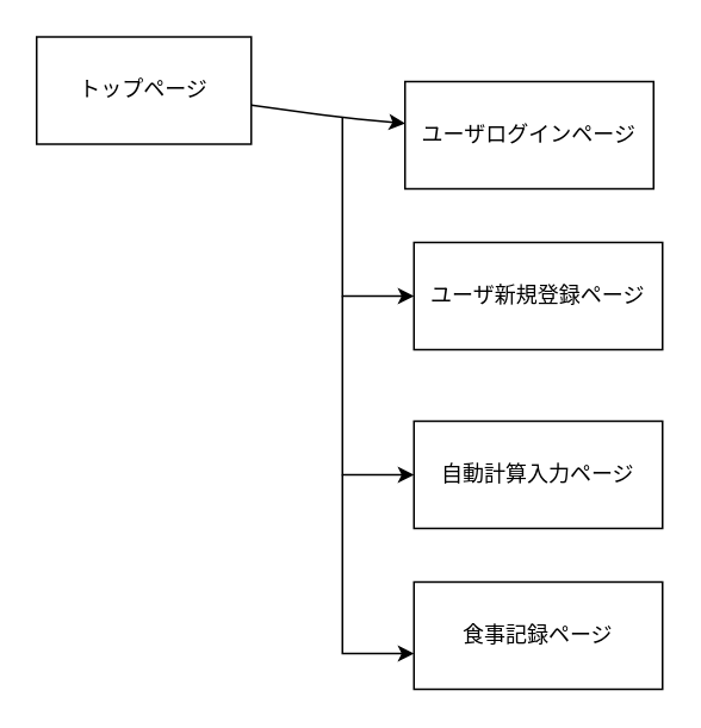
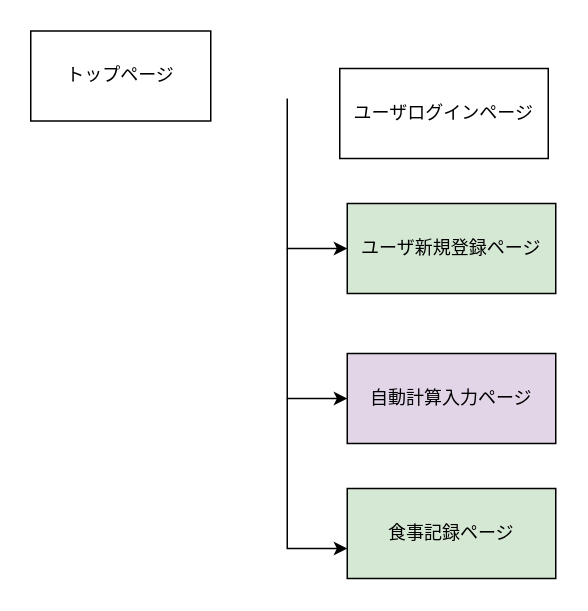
  <mxCell id="0" />
  <mxCell id="1" parent="0" />
- <mxCell id="2" style="edgeStyle=none;html=1;" edge="1" parent="1" source="3" target="4"><mxGeometry relative="1" as="geometry"><mxPoint x="240" y="65" as="targetPoint" /><Array as="points"><mxPoint x="190" y="65" /></Array></mxGeometry></mxCell>
  <mxCell id="3" value="トップページ" style="rounded=0;whiteSpace=wrap;html=1;" vertex="1" parent="1"><mxGeometry x="20" y="20" width="120" height="60" as="geometry" /></mxCell>
  <mxCell id="4" value="ユーザログインページ" style="rounded=0;whiteSpace=wrap;html=1;" vertex="1" parent="1"><mxGeometry x="226" y="45" width="139" height="60" as="geometry" /></mxCell>
- <mxCell id="5" value="ユーザ新規登録ページ" style="rounded=0;whiteSpace=wrap;html=1;" vertex="1" parent="1"><mxGeometry x="231" y="135" width="139" height="60" as="geometry" /></mxCell>
- <mxCell id="6" value="自動計算入力ページ" style="rounded=0;whiteSpace=wrap;html=1;" vertex="1" parent="1"><mxGeometry x="231" y="235" width="139" height="60" as="geometry" /></mxCell>
- <mxCell id="7" value="食事記録ページ" style="rounded=0;whiteSpace=wrap;html=1;" vertex="1" parent="1"><mxGeometry x="231" y="325" width="139" height="60" as="geometry" /></mxCell>
+ <mxCell id="5" value="ユーザ新規登録ページ" style="rounded=0;whiteSpace=wrap;html=1;fillColor=#d5e8d4;" vertex="1" parent="1"><mxGeometry x="231" y="135" width="139" height="60" as="geometry" /></mxCell>
+ <mxCell id="6" value="自動計算入力ページ" style="rounded=0;whiteSpace=wrap;html=1;fillColor=#e1d5e7;" vertex="1" parent="1"><mxGeometry x="231" y="235" width="139" height="60" as="geometry" /></mxCell>
+ <mxCell id="7" value="食事記録ページ" style="rounded=0;whiteSpace=wrap;html=1;fillColor=#d5e8d4;" vertex="1" parent="1"><mxGeometry x="231" y="325" width="139" height="60" as="geometry" /></mxCell>
  <mxCell id="8" value="" style="endArrow=classic;html=1;rounded=0;edgeStyle=orthogonalEdgeStyle;" edge="1" parent="1"><mxGeometry width="50" height="50" relative="1" as="geometry"><mxPoint x="191" y="65" as="sourcePoint" /><mxPoint x="231" y="165" as="targetPoint" /><Array as="points"><mxPoint x="191" y="165" /></Array></mxGeometry></mxCell>
  <mxCell id="9" value="" style="endArrow=classic;html=1;rounded=0;edgeStyle=orthogonalEdgeStyle;" edge="1" parent="1"><mxGeometry width="50" height="50" relative="1" as="geometry"><mxPoint x="191" y="165" as="sourcePoint" /><mxPoint x="231" y="265" as="targetPoint" /><Array as="points"><mxPoint x="191" y="265" /></Array></mxGeometry></mxCell>
  <mxCell id="10" value="" style="endArrow=classic;html=1;rounded=0;edgeStyle=orthogonalEdgeStyle;" edge="1" parent="1"><mxGeometry width="50" height="50" relative="1" as="geometry"><mxPoint x="191" y="265" as="sourcePoint" /><mxPoint x="231" y="365" as="targetPoint" /><Array as="points"><mxPoint x="191" y="365" /></Array></mxGeometry></mxCell>
